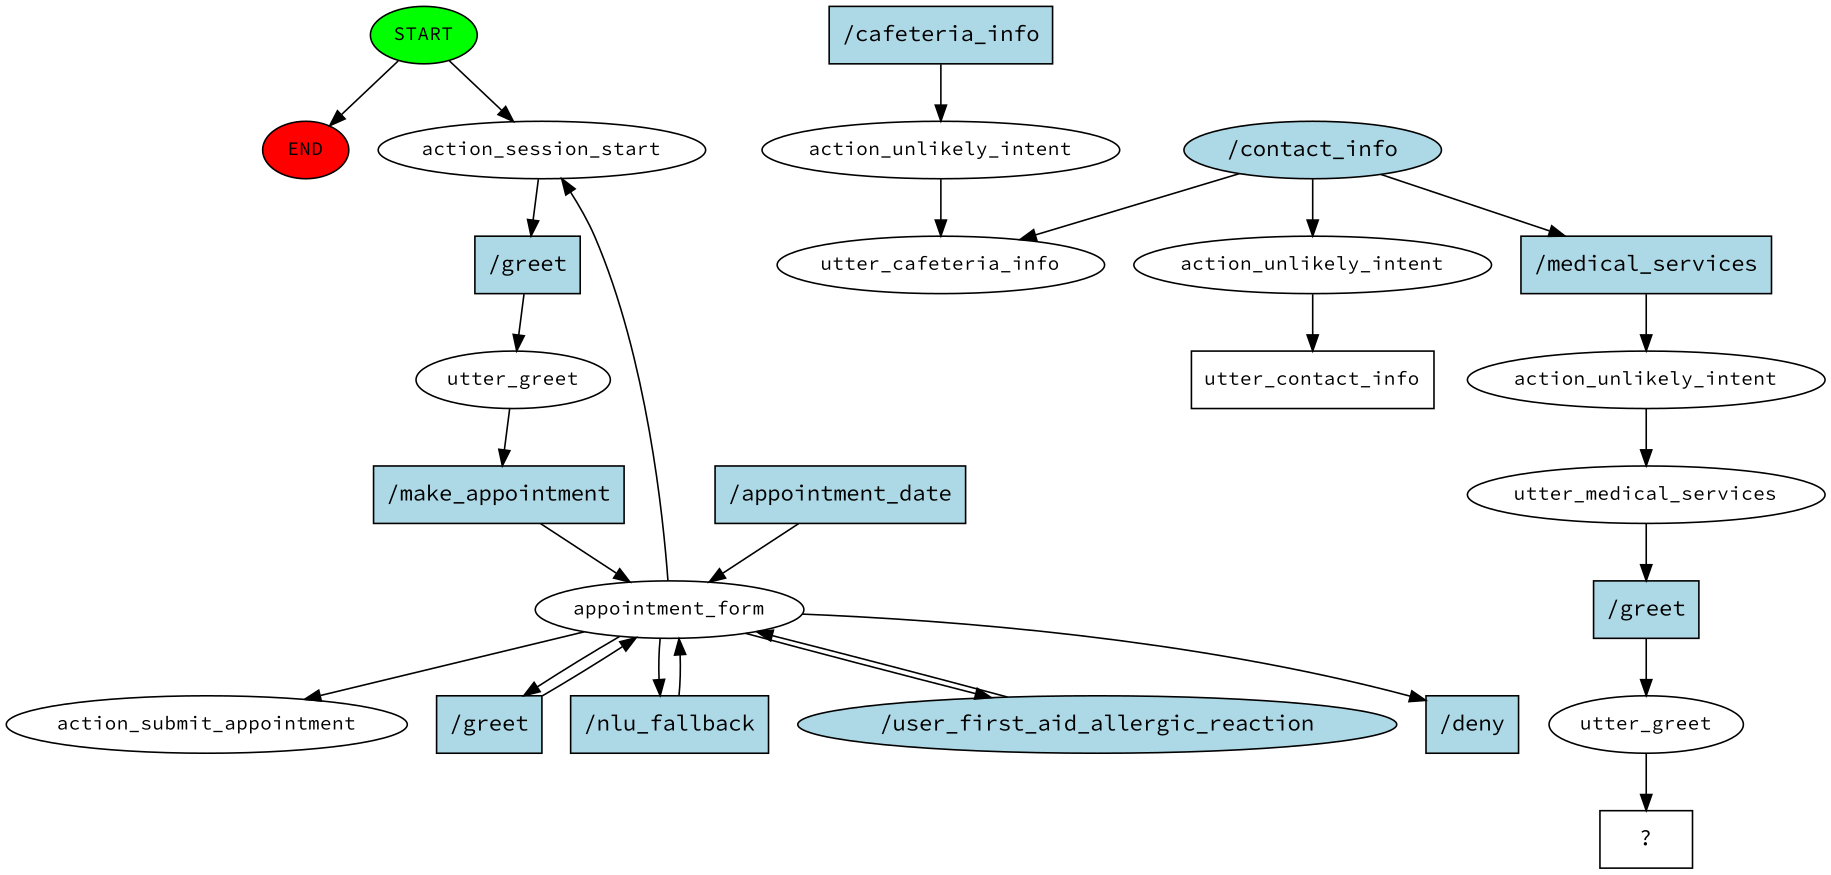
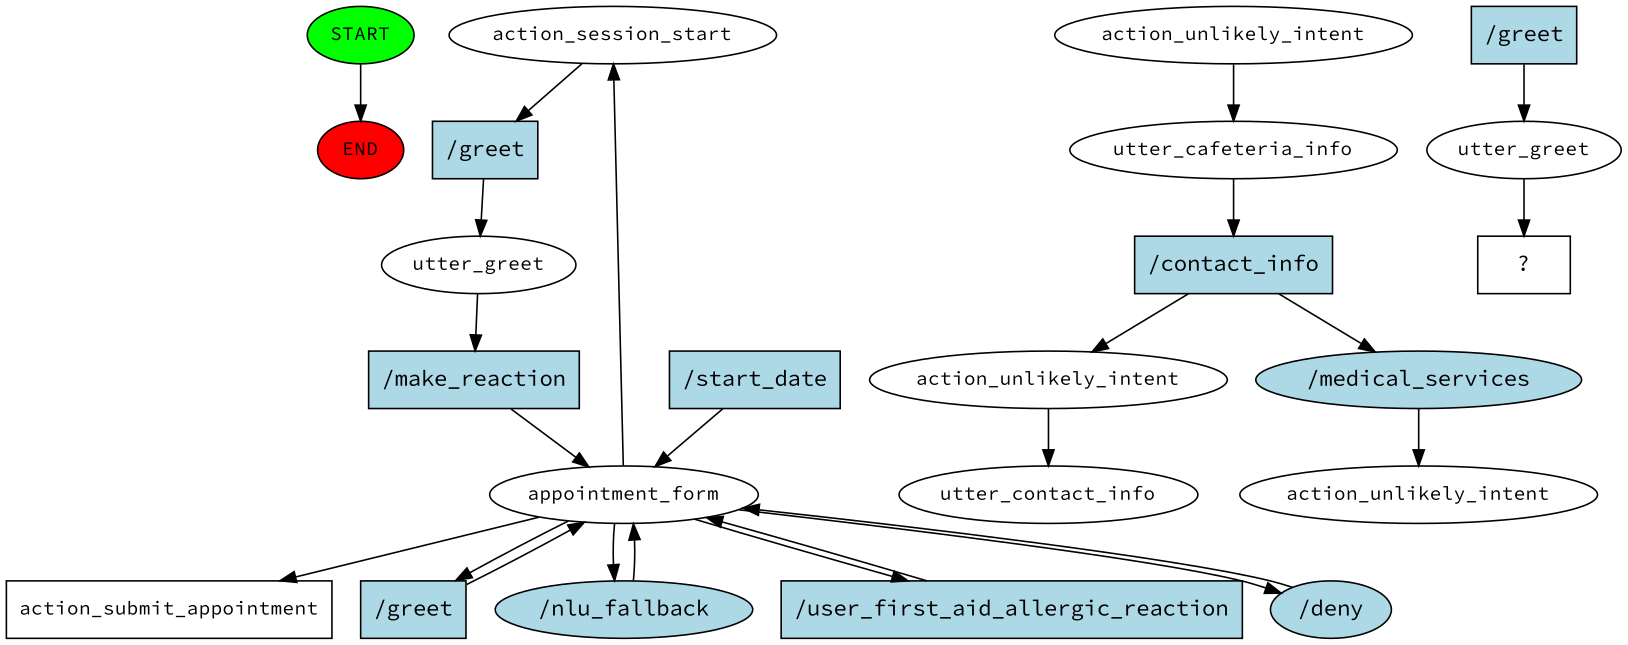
  digraph {
    fontname="Source Code Pro"
    node [fontname="Source Code Pro" fontsize=12 style=filled]
    edge [fontname="Source Code Pro"]
    n1 [fillcolor=green label=START]
    n2 [fillcolor=red label=END]
    n3 [label=action_session_start style=""]
    n4 [fillcolor=lightblue label="/greet" shape=rect fontsize=""]
    n5 [label=utter_greet style=""]
-   n6 [fillcolor=lightblue label="/make_appointment" shape=rect fontsize=""]
+   n6 [fillcolor=lightblue label="/make_reaction" shape=rect fontsize=""]
    n7 [label=appointment_form style=""]
-   n8 [label=action_submit_appointment style=""]
+   n8 [label=action_submit_appointment shape=box style=""]
    n9 [fillcolor=lightblue label="/greet" shape=rect fontsize=""]
-   n10 [fillcolor=lightblue label="/nlu_fallback" shape=rect fontsize=""]
-   n11 [fillcolor=lightblue label="/user_first_aid_allergic_reaction" shape=ellipse fontsize=""]
-   n12 [fillcolor=lightblue label="/deny" shape=rect fontsize=""]
-   n13 [fillcolor=lightblue label="/appointment_date" shape=rect fontsize=""]
-   n14 [fillcolor=lightblue label="/cafeteria_info" shape=rect fontsize=""]
+   n10 [fillcolor=lightblue label="/nlu_fallback" shape=ellipse fontsize=""]
+   n11 [fillcolor=lightblue label="/user_first_aid_allergic_reaction" shape=rect fontsize=""]
+   n12 [fillcolor=lightblue label="/deny" shape=ellipse fontsize=""]
+   n13 [fillcolor=lightblue label="/start_date" shape=rect fontsize=""]
    n15 [label=action_unlikely_intent style=""]
    n16 [label=utter_cafeteria_info style=""]
-   n17 [fillcolor=lightblue label="/contact_info" shape=ellipse fontsize=""]
+   n17 [fillcolor=lightblue label="/contact_info" shape=rect fontsize=""]
    n18 [label=action_unlikely_intent style=""]
-   n19 [fillcolor=lightblue label="/medical_services" shape=rect fontsize=""]
-   n20 [label=utter_contact_info shape=box style=""]
+   n19 [fillcolor=lightblue label="/medical_services" shape=ellipse fontsize=""]
+   n20 [label=utter_contact_info style=""]
    n21 [label=action_unlikely_intent style=""]
-   n22 [label=utter_medical_services style=""]
    n23 [fillcolor=lightblue label="/greet" shape=rect fontsize=""]
    n24 [label=utter_greet style=""]
    n25 [label="  ?  " shape=rect fontsize="" style=""]
    n1 -> n2
-   n1 -> n3
    n3 -> n4
    n4 -> n5
    n5 -> n6
    n6 -> n7
    n7 -> n3
    n7 -> n8
    n7 -> n9
    n7 -> n10
    n7 -> n11
    n7 -> n12
    n9 -> n7
    n10 -> n7
    n11 -> n7
+   n12 -> n7
    n13 -> n7
-   n14 -> n15
    n15 -> n16
-   n17 -> n16
+   n16 -> n17
    n17 -> n18
    n17 -> n19
    n18 -> n20
    n19 -> n21
-   n21 -> n22
-   n22 -> n23
    n23 -> n24
    n24 -> n25
  }
